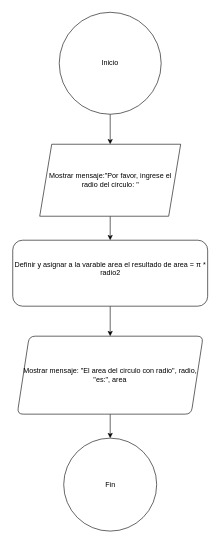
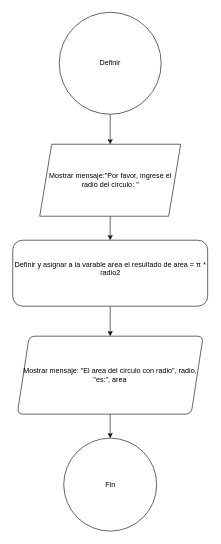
  <mxCell id="0" />
  <mxCell id="1" parent="0" />
  <mxCell id="2" value="" style="edgeStyle=orthogonalEdgeStyle;rounded=0;orthogonalLoop=1;jettySize=auto;html=1;" edge="1" parent="1" source="3" target="5"><mxGeometry relative="1" as="geometry" /></mxCell>
- <mxCell id="3" value="Inicio" style="ellipse;whiteSpace=wrap;html=1;aspect=fixed;" vertex="1" parent="1"><mxGeometry x="98" width="170" height="170" as="geometry" y="20" /></mxCell>
+ <mxCell id="3" value="Definir" style="ellipse;whiteSpace=wrap;html=1;aspect=fixed;" vertex="1" parent="1"><mxGeometry x="98" width="170" height="170" as="geometry" y="20" /></mxCell>
  <mxCell id="4" value="" style="edgeStyle=orthogonalEdgeStyle;rounded=0;orthogonalLoop=1;jettySize=auto;html=1;" edge="1" parent="1" source="5" target="7"><mxGeometry relative="1" as="geometry" /></mxCell>
  <mxCell id="5" value="Mostrar mensaje:&quot;Por favor, ingrese el radio del circulo: &quot;" style="shape=parallelogram;perimeter=parallelogramPerimeter;whiteSpace=wrap;html=1;fixedSize=1;" vertex="1" parent="1"><mxGeometry x="65.5" y="240" width="235" height="120" as="geometry" /></mxCell>
  <mxCell id="6" value="" style="edgeStyle=orthogonalEdgeStyle;rounded=0;orthogonalLoop=1;jettySize=auto;html=1;" edge="1" parent="1" source="7" target="9"><mxGeometry relative="1" as="geometry" /></mxCell>
  <mxCell id="7" value="&lt;div&gt;Definir y asignar a la varable area el resultado de area = π * radio2&lt;/div&gt;&lt;div&gt;&lt;br&gt;&lt;/div&gt;" style="rounded=1;whiteSpace=wrap;html=1;" vertex="1" parent="1"><mxGeometry x="20.5" y="400" width="325" height="110" as="geometry" /></mxCell>
  <mxCell id="8" value="" style="edgeStyle=orthogonalEdgeStyle;rounded=0;orthogonalLoop=1;jettySize=auto;html=1;" edge="1" parent="1" source="9" target="10"><mxGeometry relative="1" as="geometry" /></mxCell>
  <mxCell id="9" value="Mostrar mensaje: &quot;El area del circulo con radio&quot;, radio, &quot;es:&quot;, area" style="shape=parallelogram;perimeter=parallelogramPerimeter;whiteSpace=wrap;html=1;fixedSize=1;rounded=1;" vertex="1" parent="1"><mxGeometry x="28" y="560" width="310" height="130" as="geometry" /></mxCell>
  <mxCell id="10" value="Fin" style="ellipse;whiteSpace=wrap;html=1;rounded=1;" vertex="1" parent="1"><mxGeometry x="105.5" y="730" width="155" height="155" as="geometry" /></mxCell>
